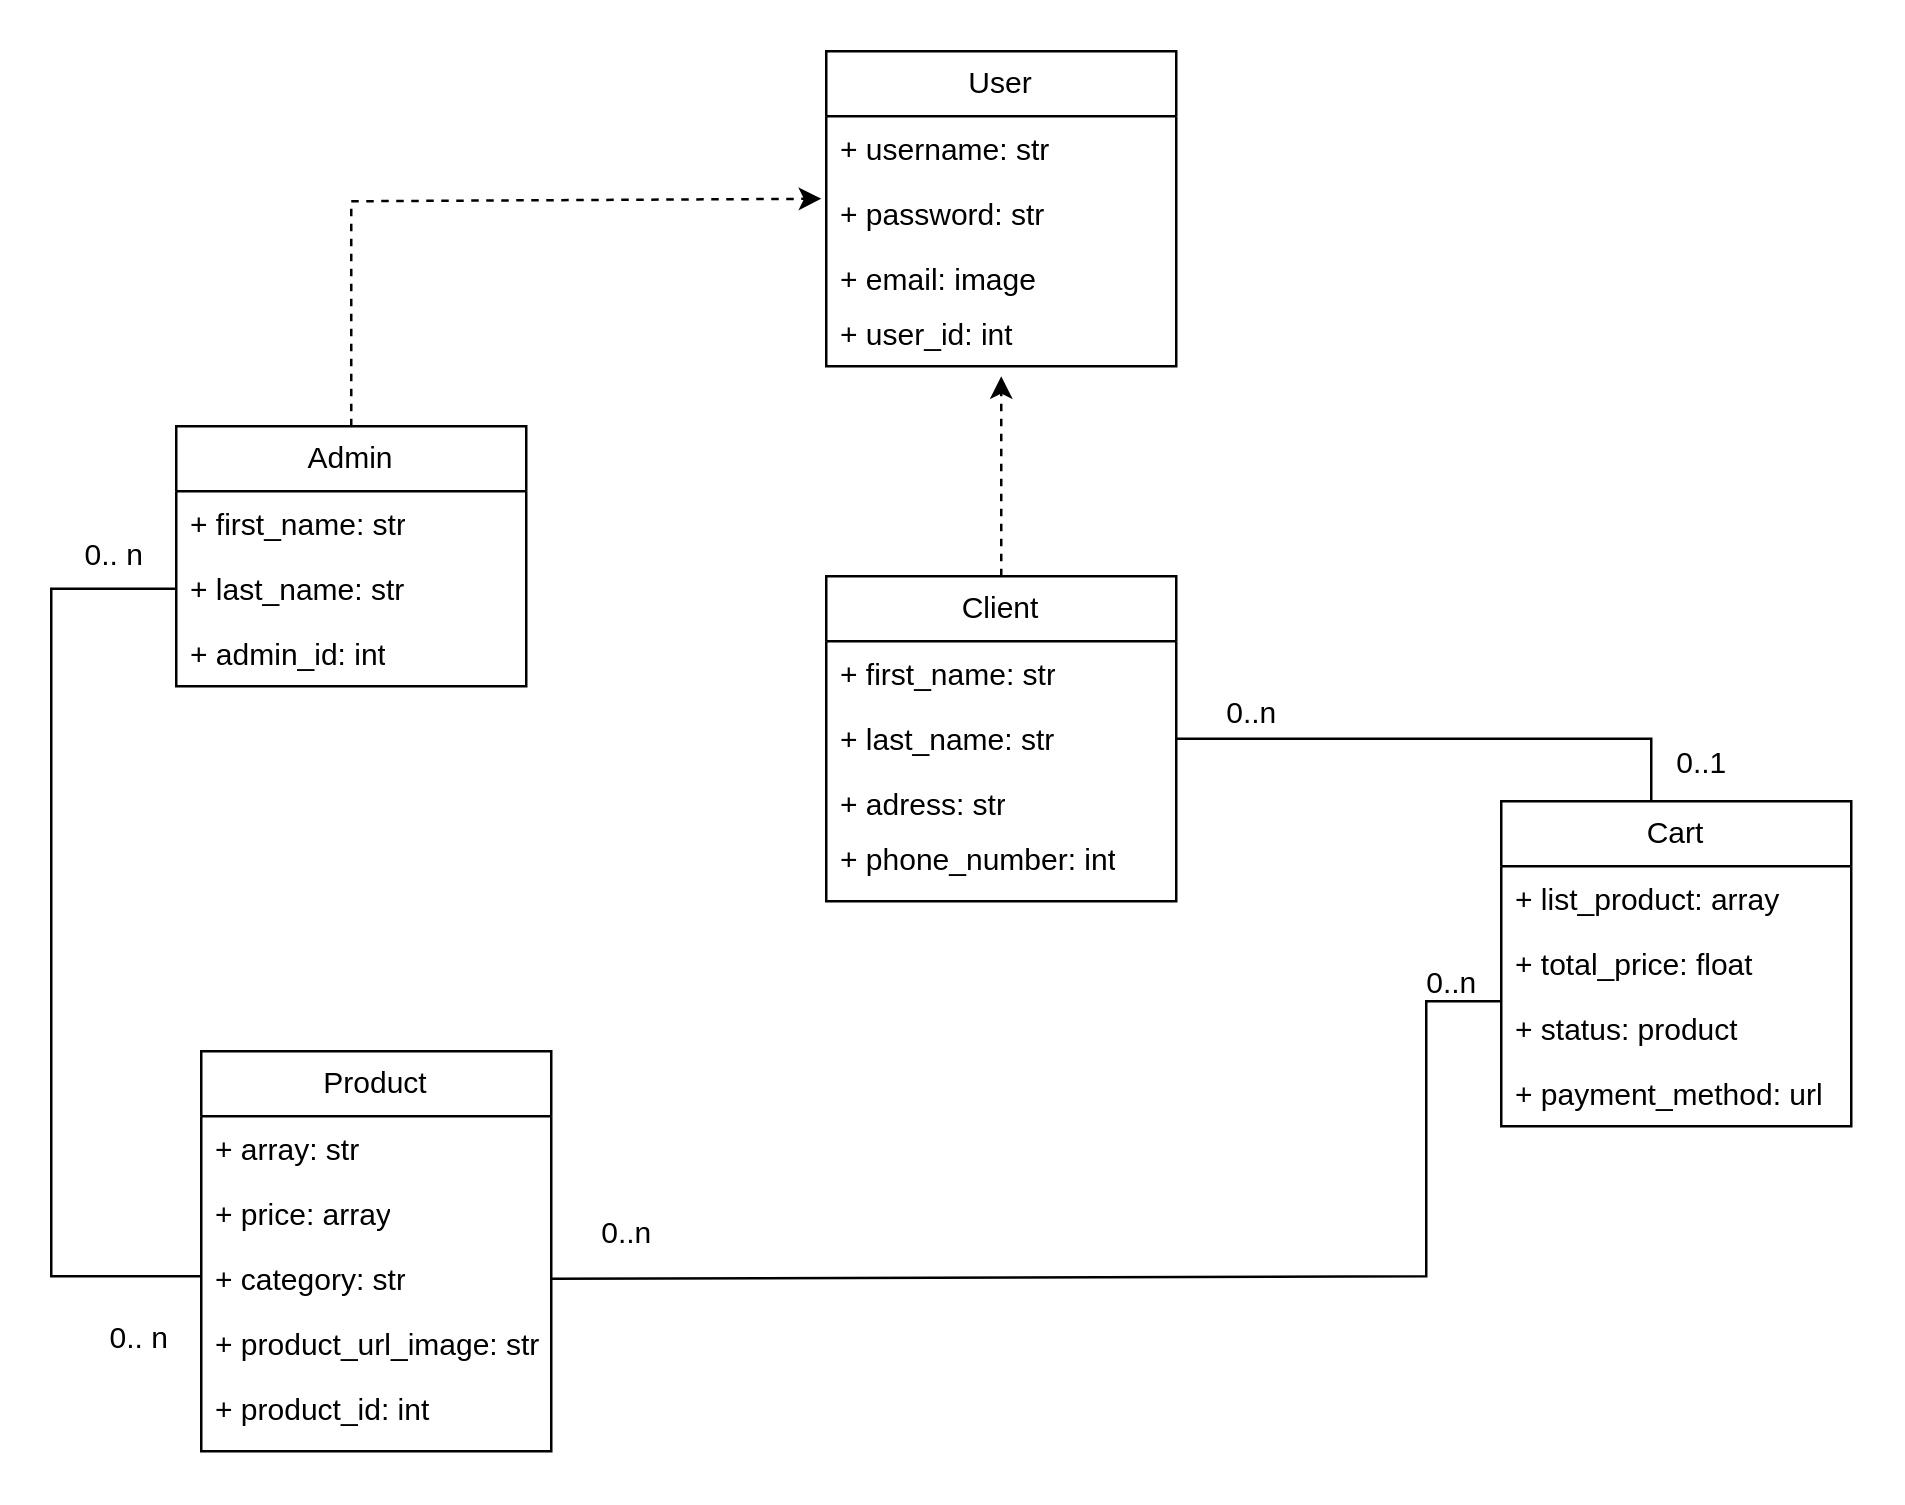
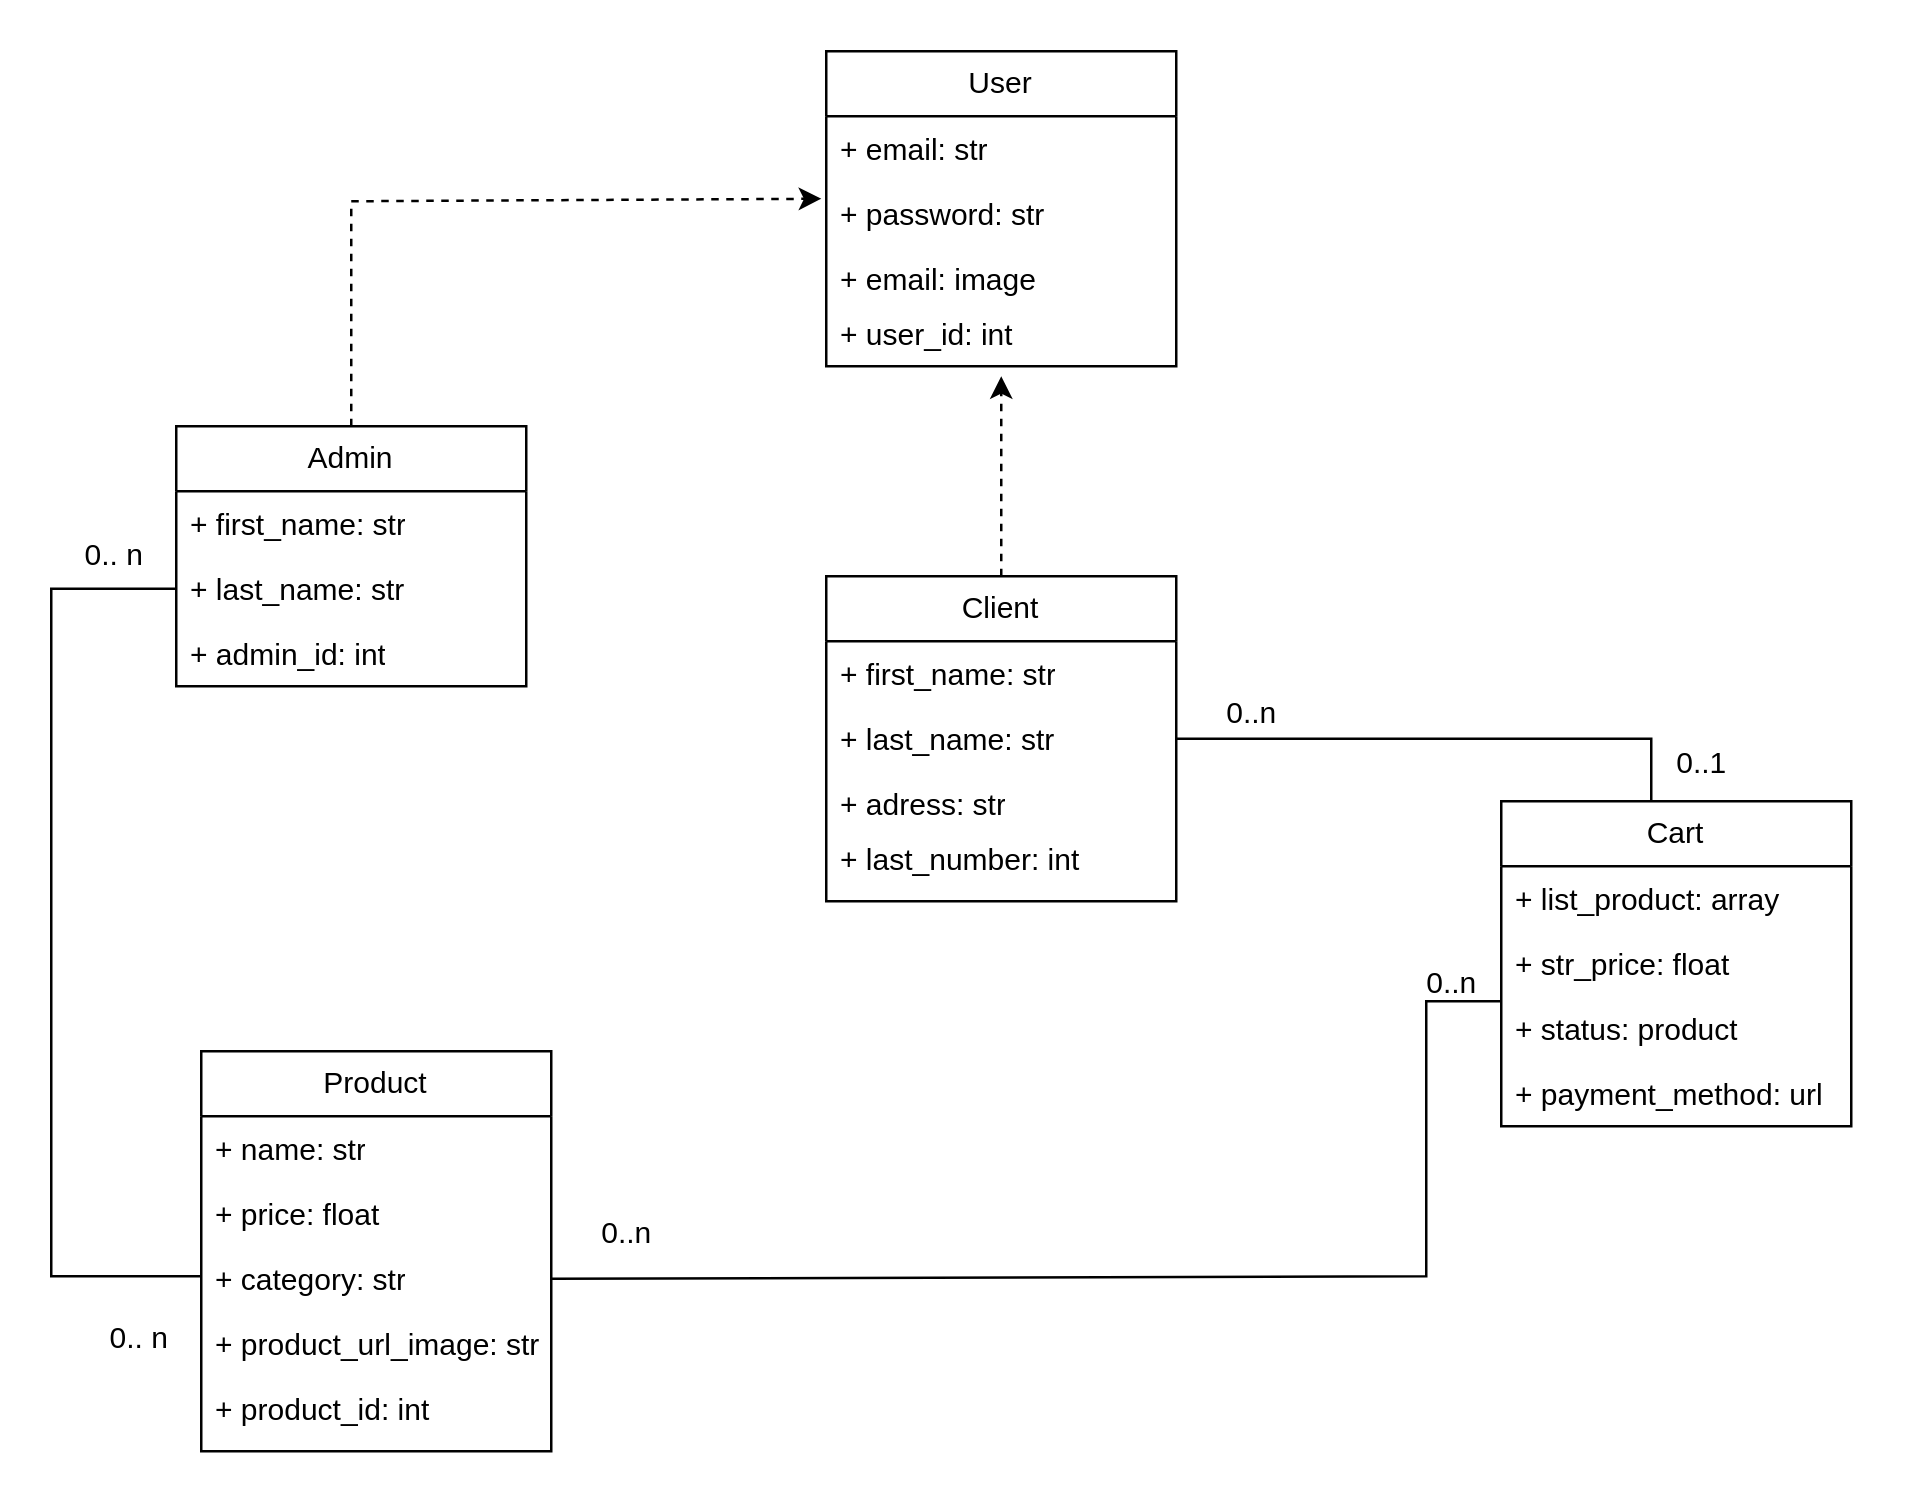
  <mxCell id="0" />
  <mxCell id="1" parent="0" />
  <mxCell id="2" value="User" style="swimlane;fontStyle=0;childLayout=stackLayout;horizontal=1;startSize=26;fillColor=none;horizontalStack=0;resizeParent=1;resizeParentMax=0;resizeLast=0;collapsible=1;marginBottom=0;whiteSpace=wrap;html=1;" vertex="1" parent="1"><mxGeometry x="330" y="20" width="140" height="126" as="geometry" /></mxCell>
- <mxCell id="3" value="+ username: str" style="text;strokeColor=none;fillColor=none;align=left;verticalAlign=top;spacingLeft=4;spacingRight=4;overflow=hidden;rotatable=0;points=[[0,0.5],[1,0.5]];portConstraint=eastwest;whiteSpace=wrap;html=1;" vertex="1" parent="2"><mxGeometry y="26" width="140" height="26" as="geometry" /></mxCell>
+ <mxCell id="3" value="+ email: str" style="text;strokeColor=none;fillColor=none;align=left;verticalAlign=top;spacingLeft=4;spacingRight=4;overflow=hidden;rotatable=0;points=[[0,0.5],[1,0.5]];portConstraint=eastwest;whiteSpace=wrap;html=1;" vertex="1" parent="2"><mxGeometry y="26" width="140" height="26" as="geometry" /></mxCell>
  <mxCell id="4" value="+ password: str" style="text;strokeColor=none;fillColor=none;align=left;verticalAlign=top;spacingLeft=4;spacingRight=4;overflow=hidden;rotatable=0;points=[[0,0.5],[1,0.5]];portConstraint=eastwest;whiteSpace=wrap;html=1;" vertex="1" parent="2"><mxGeometry y="52" width="140" height="26" as="geometry" /></mxCell>
  <mxCell id="5" value="+ email: image" style="text;strokeColor=none;fillColor=none;align=left;verticalAlign=top;spacingLeft=4;spacingRight=4;overflow=hidden;rotatable=0;points=[[0,0.5],[1,0.5]];portConstraint=eastwest;whiteSpace=wrap;html=1;" vertex="1" parent="2"><mxGeometry y="78" width="140" height="22" as="geometry" /></mxCell>
  <mxCell id="6" value="+ user_id: int" style="text;strokeColor=none;fillColor=none;align=left;verticalAlign=top;spacingLeft=4;spacingRight=4;overflow=hidden;rotatable=0;points=[[0,0.5],[1,0.5]];portConstraint=eastwest;whiteSpace=wrap;html=1;" vertex="1" parent="2"><mxGeometry y="100" width="140" height="26" as="geometry" /></mxCell>
  <mxCell id="7" value="Admin" style="swimlane;fontStyle=0;childLayout=stackLayout;horizontal=1;startSize=26;fillColor=none;horizontalStack=0;resizeParent=1;resizeParentMax=0;resizeLast=0;collapsible=1;marginBottom=0;whiteSpace=wrap;html=1;" vertex="1" parent="1"><mxGeometry x="70" y="170" width="140" height="104" as="geometry" /></mxCell>
  <mxCell id="8" value="+ first_name: str" style="text;strokeColor=none;fillColor=none;align=left;verticalAlign=top;spacingLeft=4;spacingRight=4;overflow=hidden;rotatable=0;points=[[0,0.5],[1,0.5]];portConstraint=eastwest;whiteSpace=wrap;html=1;" vertex="1" parent="7"><mxGeometry y="26" width="140" height="26" as="geometry" /></mxCell>
  <mxCell id="9" value="+ last_name: str" style="text;strokeColor=none;fillColor=none;align=left;verticalAlign=top;spacingLeft=4;spacingRight=4;overflow=hidden;rotatable=0;points=[[0,0.5],[1,0.5]];portConstraint=eastwest;whiteSpace=wrap;html=1;" vertex="1" parent="7"><mxGeometry y="52" width="140" height="26" as="geometry" /></mxCell>
  <mxCell id="10" value="+ admin_id: int" style="text;strokeColor=none;fillColor=none;align=left;verticalAlign=top;spacingLeft=4;spacingRight=4;overflow=hidden;rotatable=0;points=[[0,0.5],[1,0.5]];portConstraint=eastwest;whiteSpace=wrap;html=1;" vertex="1" parent="7"><mxGeometry y="78" width="140" height="26" as="geometry" /></mxCell>
  <mxCell id="11" value="" style="endArrow=classic;html=1;rounded=0;exitX=0.5;exitY=0;exitDx=0;exitDy=0;entryX=-0.014;entryY=0.269;entryDx=0;entryDy=0;entryPerimeter=0;dashed=1;" edge="1" parent="1" source="7" target="4"><mxGeometry width="50" height="50" relative="1" as="geometry"><mxPoint x="370" y="340" as="sourcePoint" /><mxPoint x="320" y="80" as="targetPoint" /><Array as="points"><mxPoint x="140" y="80" /></Array></mxGeometry></mxCell>
  <mxCell id="12" value="Client" style="swimlane;fontStyle=0;childLayout=stackLayout;horizontal=1;startSize=26;fillColor=none;horizontalStack=0;resizeParent=1;resizeParentMax=0;resizeLast=0;collapsible=1;marginBottom=0;whiteSpace=wrap;html=1;" vertex="1" parent="1"><mxGeometry x="330" y="230" width="140" height="130" as="geometry" /></mxCell>
  <mxCell id="13" value="+ first_name: str" style="text;strokeColor=none;fillColor=none;align=left;verticalAlign=top;spacingLeft=4;spacingRight=4;overflow=hidden;rotatable=0;points=[[0,0.5],[1,0.5]];portConstraint=eastwest;whiteSpace=wrap;html=1;" vertex="1" parent="12"><mxGeometry y="26" width="140" height="26" as="geometry" /></mxCell>
  <mxCell id="14" value="+ last_name: str" style="text;strokeColor=none;fillColor=none;align=left;verticalAlign=top;spacingLeft=4;spacingRight=4;overflow=hidden;rotatable=0;points=[[0,0.5],[1,0.5]];portConstraint=eastwest;whiteSpace=wrap;html=1;" vertex="1" parent="12"><mxGeometry y="52" width="140" height="26" as="geometry" /></mxCell>
  <mxCell id="15" value="+ adress: str" style="text;strokeColor=none;fillColor=none;align=left;verticalAlign=top;spacingLeft=4;spacingRight=4;overflow=hidden;rotatable=0;points=[[0,0.5],[1,0.5]];portConstraint=eastwest;whiteSpace=wrap;html=1;" vertex="1" parent="12"><mxGeometry y="78" width="140" height="22" as="geometry" /></mxCell>
- <mxCell id="16" value="+ phone_number: int" style="text;strokeColor=none;fillColor=none;align=left;verticalAlign=top;spacingLeft=4;spacingRight=4;overflow=hidden;rotatable=0;points=[[0,0.5],[1,0.5]];portConstraint=eastwest;whiteSpace=wrap;html=1;" vertex="1" parent="12"><mxGeometry y="100" width="140" height="30" as="geometry" /></mxCell>
+ <mxCell id="16" value="+ last_number: int" style="text;strokeColor=none;fillColor=none;align=left;verticalAlign=top;spacingLeft=4;spacingRight=4;overflow=hidden;rotatable=0;points=[[0,0.5],[1,0.5]];portConstraint=eastwest;whiteSpace=wrap;html=1;" vertex="1" parent="12"><mxGeometry y="100" width="140" height="30" as="geometry" /></mxCell>
  <mxCell id="17" value="" style="endArrow=classic;html=1;rounded=0;exitX=0.5;exitY=0;exitDx=0;exitDy=0;entryX=0.5;entryY=1.154;entryDx=0;entryDy=0;entryPerimeter=0;dashed=1;" edge="1" parent="1" source="12" target="6"><mxGeometry width="50" height="50" relative="1" as="geometry"><mxPoint x="370" y="340" as="sourcePoint" /><mxPoint x="420" y="290" as="targetPoint" /></mxGeometry></mxCell>
  <mxCell id="18" value="Cart" style="swimlane;fontStyle=0;childLayout=stackLayout;horizontal=1;startSize=26;fillColor=none;horizontalStack=0;resizeParent=1;resizeParentMax=0;resizeLast=0;collapsible=1;marginBottom=0;whiteSpace=wrap;html=1;" vertex="1" parent="1"><mxGeometry x="600" y="320" width="140" height="130" as="geometry" /></mxCell>
  <mxCell id="19" value="+ list_product: array" style="text;strokeColor=none;fillColor=none;align=left;verticalAlign=top;spacingLeft=4;spacingRight=4;overflow=hidden;rotatable=0;points=[[0,0.5],[1,0.5]];portConstraint=eastwest;whiteSpace=wrap;html=1;" vertex="1" parent="18"><mxGeometry y="26" width="140" height="26" as="geometry" /></mxCell>
- <mxCell id="20" value="+ total_price: float" style="text;strokeColor=none;fillColor=none;align=left;verticalAlign=top;spacingLeft=4;spacingRight=4;overflow=hidden;rotatable=0;points=[[0,0.5],[1,0.5]];portConstraint=eastwest;whiteSpace=wrap;html=1;" vertex="1" parent="18"><mxGeometry y="52" width="140" height="26" as="geometry" /></mxCell>
+ <mxCell id="20" value="+ str_price: float" style="text;strokeColor=none;fillColor=none;align=left;verticalAlign=top;spacingLeft=4;spacingRight=4;overflow=hidden;rotatable=0;points=[[0,0.5],[1,0.5]];portConstraint=eastwest;whiteSpace=wrap;html=1;" vertex="1" parent="18"><mxGeometry y="52" width="140" height="26" as="geometry" /></mxCell>
  <mxCell id="21" value="+ status: product" style="text;strokeColor=none;fillColor=none;align=left;verticalAlign=top;spacingLeft=4;spacingRight=4;overflow=hidden;rotatable=0;points=[[0,0.5],[1,0.5]];portConstraint=eastwest;whiteSpace=wrap;html=1;" vertex="1" parent="18"><mxGeometry y="78" width="140" height="26" as="geometry" /></mxCell>
  <mxCell id="22" value="+ payment_method: url" style="text;strokeColor=none;fillColor=none;align=left;verticalAlign=top;spacingLeft=4;spacingRight=4;overflow=hidden;rotatable=0;points=[[0,0.5],[1,0.5]];portConstraint=eastwest;whiteSpace=wrap;html=1;" vertex="1" parent="18"><mxGeometry y="104" width="140" height="26" as="geometry" /></mxCell>
  <mxCell id="23" value="Product" style="swimlane;fontStyle=0;childLayout=stackLayout;horizontal=1;startSize=26;fillColor=none;horizontalStack=0;resizeParent=1;resizeParentMax=0;resizeLast=0;collapsible=1;marginBottom=0;whiteSpace=wrap;html=1;" vertex="1" parent="1"><mxGeometry x="80" y="420" width="140" height="160" as="geometry" /></mxCell>
- <mxCell id="24" value="+ array: str" style="text;strokeColor=none;fillColor=none;align=left;verticalAlign=top;spacingLeft=4;spacingRight=4;overflow=hidden;rotatable=0;points=[[0,0.5],[1,0.5]];portConstraint=eastwest;whiteSpace=wrap;html=1;" vertex="1" parent="23"><mxGeometry y="26" width="140" height="26" as="geometry" /></mxCell>
- <mxCell id="25" value="+ price: array" style="text;strokeColor=none;fillColor=none;align=left;verticalAlign=top;spacingLeft=4;spacingRight=4;overflow=hidden;rotatable=0;points=[[0,0.5],[1,0.5]];portConstraint=eastwest;whiteSpace=wrap;html=1;" vertex="1" parent="23"><mxGeometry y="52" width="140" height="26" as="geometry" /></mxCell>
+ <mxCell id="24" value="+ name: str" style="text;strokeColor=none;fillColor=none;align=left;verticalAlign=top;spacingLeft=4;spacingRight=4;overflow=hidden;rotatable=0;points=[[0,0.5],[1,0.5]];portConstraint=eastwest;whiteSpace=wrap;html=1;" vertex="1" parent="23"><mxGeometry y="26" width="140" height="26" as="geometry" /></mxCell>
+ <mxCell id="25" value="+ price: float" style="text;strokeColor=none;fillColor=none;align=left;verticalAlign=top;spacingLeft=4;spacingRight=4;overflow=hidden;rotatable=0;points=[[0,0.5],[1,0.5]];portConstraint=eastwest;whiteSpace=wrap;html=1;" vertex="1" parent="23"><mxGeometry y="52" width="140" height="26" as="geometry" /></mxCell>
  <mxCell id="26" value="+ category: str" style="text;strokeColor=none;fillColor=none;align=left;verticalAlign=top;spacingLeft=4;spacingRight=4;overflow=hidden;rotatable=0;points=[[0,0.5],[1,0.5]];portConstraint=eastwest;whiteSpace=wrap;html=1;" vertex="1" parent="23"><mxGeometry y="78" width="140" height="26" as="geometry" /></mxCell>
  <mxCell id="27" value="+ product_url_image: str" style="text;strokeColor=none;fillColor=none;align=left;verticalAlign=top;spacingLeft=4;spacingRight=4;overflow=hidden;rotatable=0;points=[[0,0.5],[1,0.5]];portConstraint=eastwest;whiteSpace=wrap;html=1;" vertex="1" parent="23"><mxGeometry y="104" width="140" height="26" as="geometry" /></mxCell>
  <mxCell id="28" value="+ product_id: int" style="text;strokeColor=none;fillColor=none;align=left;verticalAlign=top;spacingLeft=4;spacingRight=4;overflow=hidden;rotatable=0;points=[[0,0.5],[1,0.5]];portConstraint=eastwest;whiteSpace=wrap;html=1;" vertex="1" parent="23"><mxGeometry y="130" width="140" height="30" as="geometry" /></mxCell>
  <mxCell id="29" value="" style="endArrow=none;html=1;rounded=0;entryX=1;entryY=0.5;entryDx=0;entryDy=0;" edge="1" parent="1" target="14"><mxGeometry width="50" height="50" relative="1" as="geometry"><mxPoint x="660" y="295" as="sourcePoint" /><mxPoint x="420" y="290" as="targetPoint" /><Array as="points"><mxPoint x="660" y="320" /><mxPoint x="660" y="295" /></Array></mxGeometry></mxCell>
  <mxCell id="30" value="0..n" style="text;html=1;align=center;verticalAlign=middle;resizable=0;points=[];autosize=1;strokeColor=none;fillColor=none;" vertex="1" parent="1"><mxGeometry x="480" y="270" width="40" height="30" as="geometry" /></mxCell>
  <mxCell id="31" value="0..1" style="text;html=1;align=center;verticalAlign=middle;resizable=0;points=[];autosize=1;strokeColor=none;fillColor=none;" vertex="1" parent="1"><mxGeometry x="660" y="290" width="40" height="30" as="geometry" /></mxCell>
  <mxCell id="32" value="" style="endArrow=none;html=1;rounded=0;entryX=0;entryY=0.5;entryDx=0;entryDy=0;" edge="1" parent="1" target="9"><mxGeometry width="50" height="50" relative="1" as="geometry"><mxPoint x="80" y="510" as="sourcePoint" /><mxPoint x="420" y="290" as="targetPoint" /><Array as="points"><mxPoint x="20" y="510" /><mxPoint x="20" y="370" /><mxPoint x="20" y="235" /></Array></mxGeometry></mxCell>
  <mxCell id="33" value="0.. n" style="text;html=1;align=center;verticalAlign=middle;resizable=0;points=[];autosize=1;strokeColor=none;fillColor=none;" vertex="1" parent="1"><mxGeometry x="30" y="520" width="50" height="30" as="geometry" /></mxCell>
  <mxCell id="34" value="0.. n" style="text;html=1;align=center;verticalAlign=middle;resizable=0;points=[];autosize=1;strokeColor=none;fillColor=none;" vertex="1" parent="1"><mxGeometry x="20" y="207" width="50" height="30" as="geometry" /></mxCell>
  <mxCell id="35" value="" style="endArrow=none;html=1;rounded=0;exitX=1;exitY=0.5;exitDx=0;exitDy=0;" edge="1" parent="1" source="26"><mxGeometry width="50" height="50" relative="1" as="geometry"><mxPoint x="370" y="340" as="sourcePoint" /><mxPoint x="570" y="400" as="targetPoint" /><Array as="points"><mxPoint x="570" y="510" /><mxPoint x="570" y="400" /><mxPoint x="600" y="400" /></Array></mxGeometry></mxCell>
  <mxCell id="36" value="0..n" style="text;html=1;align=center;verticalAlign=middle;resizable=0;points=[];autosize=1;strokeColor=none;fillColor=none;" vertex="1" parent="1"><mxGeometry x="230" y="478" width="40" height="30" as="geometry" /></mxCell>
  <mxCell id="37" value="0..n" style="text;html=1;align=center;verticalAlign=middle;resizable=0;points=[];autosize=1;strokeColor=none;fillColor=none;" vertex="1" parent="1"><mxGeometry x="560" y="378" width="40" height="30" as="geometry" /></mxCell>
